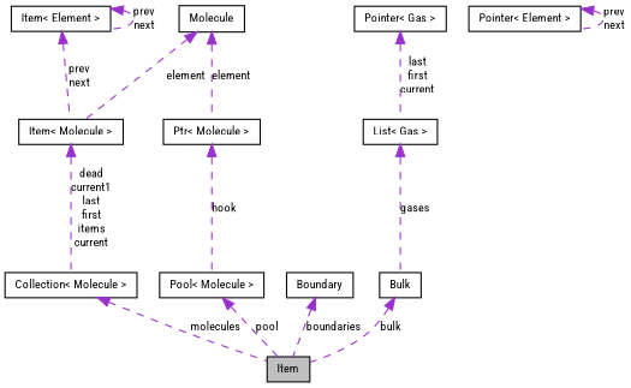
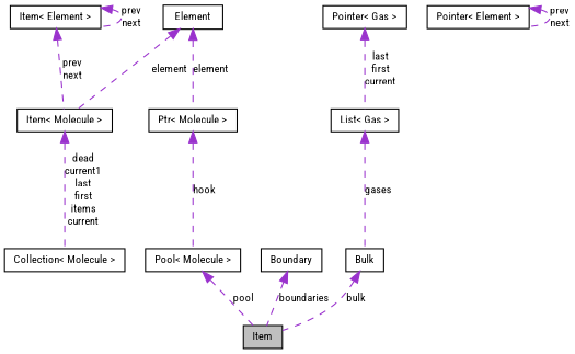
  digraph {
    fontname="Roboto Condensed"
    node [color=black fillcolor=white fontname="Roboto Condensed" fontsize=10 shape=record style=filled]
    edge [color=darkorchid3 dir=back fontname="Roboto Condensed" fontsize=10 labelfontname=FreeSans labelfontsize=10 style=dashed]
    n1 [fillcolor=grey75 fontcolor=black height=0.2 label=Item width=0.4]
    n2 [height=0.2 label="Collection\< Molecule \>" width=0.4]
    n3 [height=0.2 label="Item\< Molecule \>" width=0.4]
    n4 [height=0.2 label="Item\< Element \>" width=0.4]
-   n5 [height=0.2 label=Molecule width=0.4]
+   n5 [height=0.2 label=Element width=0.4]
    n6 [height=0.2 label="Ptr\< Molecule \>" width=0.4]
    n7 [height=0.2 label="Pool\< Molecule \>" width=0.4]
    n8 [height=0.2 label=Boundary width=0.4]
    n9 [height=0.2 label="List\< Gas \>" width=0.4]
    n10 [height=0.2 label=Bulk width=0.4]
    n11 [height=0.2 label="Pointer\< Gas \>" width=0.4]
    n12 [height=0.2 label="Pointer\< Element \>" width=0.4]
-   n2 -> n1 [label=molecules]
    n3 -> n2 [label="dead\ncurrent1\nlast\nfirst\nitems\ncurrent"]
    n4 -> n3 [label="prev\nnext"]
    n4 -> n4 [label="prev\nnext"]
    n5 -> n3 [label=element]
    n5 -> n6 [label=element]
    n6 -> n7 [label=hook]
    n7 -> n1 [label=pool]
    n8 -> n1 [label=boundaries]
    n9 -> n10 [label=gases]
    n10 -> n1 [label=bulk]
    n11 -> n9 [label="last\nfirst\ncurrent"]
    n12 -> n12 [label="prev\nnext"]
  }
